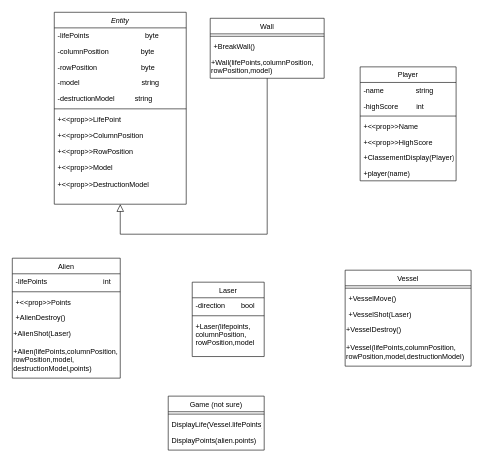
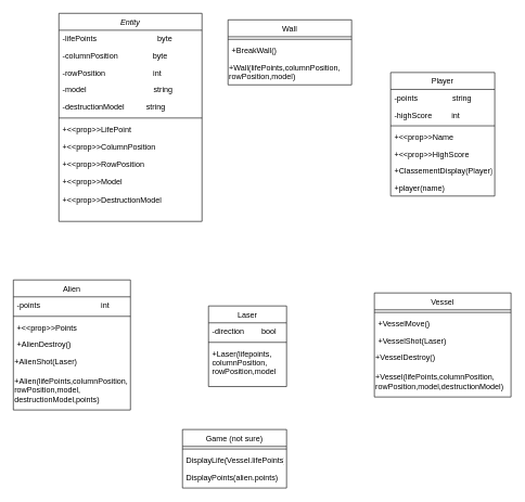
  <mxCell id="0" />
  <mxCell id="1" parent="0" />
  <mxCell id="2" value="Entity" style="swimlane;fontStyle=2;align=center;verticalAlign=top;childLayout=stackLayout;horizontal=1;startSize=26;horizontalStack=0;resizeParent=1;resizeLast=0;collapsible=1;marginBottom=0;rounded=0;shadow=0;strokeWidth=1;" parent="1" vertex="1"><mxGeometry x="90" y="20" width="220" height="320" as="geometry"><mxRectangle x="230" y="140" width="160" height="26" as="alternateBounds" /></mxGeometry></mxCell>
  <mxCell id="3" value="-lifePoints                            byte" style="text;align=left;verticalAlign=top;spacingLeft=4;spacingRight=4;overflow=hidden;rotatable=0;points=[[0,0.5],[1,0.5]];portConstraint=eastwest;" parent="2" vertex="1"><mxGeometry y="26" width="220" height="26" as="geometry" /></mxCell>
  <mxCell id="4" value="-columnPosition                byte" style="text;align=left;verticalAlign=top;spacingLeft=4;spacingRight=4;overflow=hidden;rotatable=0;points=[[0,0.5],[1,0.5]];portConstraint=eastwest;rounded=0;shadow=0;html=0;" parent="2" vertex="1"><mxGeometry y="52" width="220" height="26" as="geometry" /></mxCell>
- <mxCell id="5" value="-rowPosition                      byte" style="text;align=left;verticalAlign=top;spacingLeft=4;spacingRight=4;overflow=hidden;rotatable=0;points=[[0,0.5],[1,0.5]];portConstraint=eastwest;rounded=0;shadow=0;html=0;" parent="2" vertex="1"><mxGeometry y="78" width="220" height="26" as="geometry" /></mxCell>
+ <mxCell id="5" value="-rowPosition                      int" style="text;align=left;verticalAlign=top;spacingLeft=4;spacingRight=4;overflow=hidden;rotatable=0;points=[[0,0.5],[1,0.5]];portConstraint=eastwest;rounded=0;shadow=0;html=0;" parent="2" vertex="1"><mxGeometry y="78" width="220" height="26" as="geometry" /></mxCell>
  <mxCell id="6" value="-model                               string" style="text;align=left;verticalAlign=top;spacingLeft=4;spacingRight=4;overflow=hidden;rotatable=0;points=[[0,0.5],[1,0.5]];portConstraint=eastwest;rounded=0;shadow=0;html=0;" parent="2" vertex="1"><mxGeometry y="104" width="220" height="26" as="geometry" /></mxCell>
  <mxCell id="7" value="-destructionModel          string" style="text;align=left;verticalAlign=top;spacingLeft=4;spacingRight=4;overflow=hidden;rotatable=0;points=[[0,0.5],[1,0.5]];portConstraint=eastwest;" parent="2" vertex="1"><mxGeometry y="130" width="220" height="26" as="geometry" /></mxCell>
  <mxCell id="8" value="" style="line;html=1;strokeWidth=1;align=left;verticalAlign=middle;spacingTop=-1;spacingLeft=3;spacingRight=3;rotatable=0;labelPosition=right;points=[];portConstraint=eastwest;" parent="2" vertex="1"><mxGeometry y="156" width="220" height="10" as="geometry" /></mxCell>
  <mxCell id="9" value="+&lt;&lt;prop&gt;&gt;LifePoint" style="text;align=left;verticalAlign=top;spacingLeft=4;spacingRight=4;overflow=hidden;rotatable=0;points=[[0,0.5],[1,0.5]];portConstraint=eastwest;" parent="2" vertex="1"><mxGeometry y="166" width="220" height="26" as="geometry" /></mxCell>
  <mxCell id="10" value="+&lt;&lt;prop&gt;&gt;ColumnPosition" style="text;align=left;verticalAlign=top;spacingLeft=4;spacingRight=4;overflow=hidden;rotatable=0;points=[[0,0.5],[1,0.5]];portConstraint=eastwest;" parent="2" vertex="1"><mxGeometry y="192" width="220" height="26" as="geometry" /></mxCell>
  <mxCell id="11" value="+&lt;&lt;prop&gt;&gt;RowPosition" style="text;align=left;verticalAlign=top;spacingLeft=4;spacingRight=4;overflow=hidden;rotatable=0;points=[[0,0.5],[1,0.5]];portConstraint=eastwest;" parent="2" vertex="1"><mxGeometry y="218" width="220" height="28" as="geometry" /></mxCell>
  <mxCell id="12" value="+&lt;&lt;prop&gt;&gt;Model" style="text;align=left;verticalAlign=top;spacingLeft=4;spacingRight=4;overflow=hidden;rotatable=0;points=[[0,0.5],[1,0.5]];portConstraint=eastwest;" parent="2" vertex="1"><mxGeometry y="246" width="220" height="28" as="geometry" /></mxCell>
  <mxCell id="13" value="+&lt;&lt;prop&gt;&gt;DestructionModel" style="text;align=left;verticalAlign=top;spacingLeft=4;spacingRight=4;overflow=hidden;rotatable=0;points=[[0,0.5],[1,0.5]];portConstraint=eastwest;" parent="2" vertex="1"><mxGeometry y="274" width="220" height="28" as="geometry" /></mxCell>
  <mxCell id="14" value="Alien" style="swimlane;fontStyle=0;align=center;verticalAlign=top;childLayout=stackLayout;horizontal=1;startSize=26;horizontalStack=0;resizeParent=1;resizeLast=0;collapsible=1;marginBottom=0;rounded=0;shadow=0;strokeWidth=1;" parent="1" vertex="1"><mxGeometry x="20" y="430" width="180" height="200" as="geometry"><mxRectangle x="130" y="380" width="160" height="26" as="alternateBounds" /></mxGeometry></mxCell>
- <mxCell id="15" value="-lifePoints                            int" style="text;align=left;verticalAlign=top;spacingLeft=4;spacingRight=4;overflow=hidden;rotatable=0;points=[[0,0.5],[1,0.5]];portConstraint=eastwest;" parent="14" vertex="1"><mxGeometry y="26" width="180" height="26" as="geometry" /></mxCell>
+ <mxCell id="15" value="-points                            int" style="text;align=left;verticalAlign=top;spacingLeft=4;spacingRight=4;overflow=hidden;rotatable=0;points=[[0,0.5],[1,0.5]];portConstraint=eastwest;" parent="14" vertex="1"><mxGeometry y="26" width="180" height="26" as="geometry" /></mxCell>
  <mxCell id="16" value="" style="line;html=1;strokeWidth=1;align=left;verticalAlign=middle;spacingTop=-1;spacingLeft=3;spacingRight=3;rotatable=0;labelPosition=right;points=[];portConstraint=eastwest;" parent="14" vertex="1"><mxGeometry y="52" width="180" height="8" as="geometry" /></mxCell>
  <mxCell id="17" value="+&lt;&lt;prop&gt;&gt;Points" style="text;align=left;verticalAlign=top;spacingLeft=4;spacingRight=4;overflow=hidden;rotatable=0;points=[[0,0.5],[1,0.5]];portConstraint=eastwest;fontStyle=0" parent="14" vertex="1"><mxGeometry y="60" width="180" height="26" as="geometry" /></mxCell>
  <mxCell id="18" value="+AlienDestroy()" style="text;align=left;verticalAlign=top;spacingLeft=4;spacingRight=4;overflow=hidden;rotatable=0;points=[[0,0.5],[1,0.5]];portConstraint=eastwest;fontStyle=0" parent="14" vertex="1"><mxGeometry y="86" width="180" height="26" as="geometry" /></mxCell>
  <mxCell id="19" value="+AlienShot(Laser)" style="text;whiteSpace=wrap;html=1;" parent="14" vertex="1"><mxGeometry y="112" width="180" height="30" as="geometry" /></mxCell>
  <mxCell id="20" value="+Alien(lifePoints,columnPosition,&lt;br&gt;rowPosition,model,&lt;br&gt;destructionModel,points)" style="text;whiteSpace=wrap;html=1;" parent="14" vertex="1"><mxGeometry y="142" width="180" height="30" as="geometry" /></mxCell>
  <mxCell id="21" value="Vessel" style="swimlane;fontStyle=0;align=center;verticalAlign=top;childLayout=stackLayout;horizontal=1;startSize=26;horizontalStack=0;resizeParent=1;resizeLast=0;collapsible=1;marginBottom=0;rounded=0;shadow=0;strokeWidth=1;" parent="1" vertex="1"><mxGeometry x="575" y="450" width="210" height="160" as="geometry"><mxRectangle x="340" y="380" width="170" height="26" as="alternateBounds" /></mxGeometry></mxCell>
  <mxCell id="22" value="" style="line;html=1;strokeWidth=1;align=left;verticalAlign=middle;spacingTop=-1;spacingLeft=3;spacingRight=3;rotatable=0;labelPosition=right;points=[];portConstraint=eastwest;" parent="21" vertex="1"><mxGeometry y="26" width="210" height="8" as="geometry" /></mxCell>
  <mxCell id="23" value="+VesselMove()" style="text;align=left;verticalAlign=top;spacingLeft=4;spacingRight=4;overflow=hidden;rotatable=0;points=[[0,0.5],[1,0.5]];portConstraint=eastwest;fontStyle=0" parent="21" vertex="1"><mxGeometry y="34" width="210" height="26" as="geometry" /></mxCell>
  <mxCell id="24" value="+VesselShot(Laser)" style="text;align=left;verticalAlign=top;spacingLeft=4;spacingRight=4;overflow=hidden;rotatable=0;points=[[0,0.5],[1,0.5]];portConstraint=eastwest;fontStyle=0" parent="21" vertex="1"><mxGeometry y="60" width="210" height="26" as="geometry" /></mxCell>
  <mxCell id="25" value="+VesselDestroy()" style="text;whiteSpace=wrap;html=1;" parent="21" vertex="1"><mxGeometry y="86" width="210" height="30" as="geometry" /></mxCell>
  <mxCell id="26" value="+Vessel(lifePoints,columnPosition,&lt;br&gt;rowPosition,model,destructionModel)" style="text;whiteSpace=wrap;html=1;" parent="21" vertex="1"><mxGeometry y="116" width="210" height="30" as="geometry" /></mxCell>
  <mxCell id="27" value="Game (not sure)" style="swimlane;fontStyle=0;align=center;verticalAlign=top;childLayout=stackLayout;horizontal=1;startSize=26;horizontalStack=0;resizeParent=1;resizeLast=0;collapsible=1;marginBottom=0;rounded=0;shadow=0;strokeWidth=1;" parent="1" vertex="1"><mxGeometry x="280" y="660" width="160" height="90" as="geometry"><mxRectangle x="550" y="140" width="160" height="26" as="alternateBounds" /></mxGeometry></mxCell>
  <mxCell id="28" value="" style="line;html=1;strokeWidth=1;align=left;verticalAlign=middle;spacingTop=-1;spacingLeft=3;spacingRight=3;rotatable=0;labelPosition=right;points=[];portConstraint=eastwest;" parent="27" vertex="1"><mxGeometry y="26" width="160" height="8" as="geometry" /></mxCell>
  <mxCell id="29" value="DisplayLife(Vessel.lifePoints)" style="text;align=left;verticalAlign=top;spacingLeft=4;spacingRight=4;overflow=hidden;rotatable=0;points=[[0,0.5],[1,0.5]];portConstraint=eastwest;" parent="27" vertex="1"><mxGeometry y="34" width="160" height="26" as="geometry" /></mxCell>
  <mxCell id="30" value="DisplayPoints(alien.points)" style="text;align=left;verticalAlign=top;spacingLeft=4;spacingRight=4;overflow=hidden;rotatable=0;points=[[0,0.5],[1,0.5]];portConstraint=eastwest;" parent="27" vertex="1"><mxGeometry y="60" width="160" height="26" as="geometry" /></mxCell>
  <mxCell id="31" value="Wall" style="swimlane;fontStyle=0;align=center;verticalAlign=top;childLayout=stackLayout;horizontal=1;startSize=26;horizontalStack=0;resizeParent=1;resizeLast=0;collapsible=1;marginBottom=0;rounded=0;shadow=0;strokeWidth=1;" parent="1" vertex="1"><mxGeometry x="350" y="30" width="190" height="100" as="geometry"><mxRectangle x="130" y="380" width="160" height="26" as="alternateBounds" /></mxGeometry></mxCell>
  <mxCell id="32" value="" style="line;html=1;strokeWidth=1;align=left;verticalAlign=middle;spacingTop=-1;spacingLeft=3;spacingRight=3;rotatable=0;labelPosition=right;points=[];portConstraint=eastwest;" parent="31" vertex="1"><mxGeometry y="26" width="190" height="8" as="geometry" /></mxCell>
  <mxCell id="33" value="+BreakWall()" style="text;align=left;verticalAlign=top;spacingLeft=4;spacingRight=4;overflow=hidden;rotatable=0;points=[[0,0.5],[1,0.5]];portConstraint=eastwest;fontStyle=0" parent="31" vertex="1"><mxGeometry y="34" width="190" height="26" as="geometry" /></mxCell>
  <mxCell id="34" value="+Wall(lifePoints,columnPosition,&lt;br&gt;rowPosition,model)" style="text;whiteSpace=wrap;html=1;" parent="31" vertex="1"><mxGeometry y="60" width="190" height="30" as="geometry" /></mxCell>
- <mxCell id="35" value="" style="endArrow=block;endSize=10;endFill=0;shadow=0;strokeWidth=1;rounded=0;edgeStyle=elbowEdgeStyle;elbow=vertical;entryX=0.5;entryY=1;entryDx=0;entryDy=0;exitX=0.5;exitY=1;exitDx=0;exitDy=0;" parent="1" source="31" target="2" edge="1"><mxGeometry width="160" relative="1" as="geometry"><mxPoint x="420" y="200" as="sourcePoint" /><mxPoint x="190" y="340" as="targetPoint" /><Array as="points"><mxPoint x="330" y="390" /><mxPoint x="250" y="340" /><mxPoint x="240" y="340" /></Array></mxGeometry></mxCell>
  <mxCell id="36" value="Player" style="swimlane;fontStyle=0;align=center;verticalAlign=top;childLayout=stackLayout;horizontal=1;startSize=26;horizontalStack=0;resizeParent=1;resizeLast=0;collapsible=1;marginBottom=0;rounded=0;shadow=0;strokeWidth=1;" parent="1" vertex="1"><mxGeometry x="600" y="111" width="160" height="190" as="geometry"><mxRectangle x="500" y="525" width="160" height="26" as="alternateBounds" /></mxGeometry></mxCell>
- <mxCell id="37" value="-name                string" style="text;align=left;verticalAlign=top;spacingLeft=4;spacingRight=4;overflow=hidden;rotatable=0;points=[[0,0.5],[1,0.5]];portConstraint=eastwest;" parent="36" vertex="1"><mxGeometry y="26" width="160" height="26" as="geometry" /></mxCell>
+ <mxCell id="37" value="-points                string" style="text;align=left;verticalAlign=top;spacingLeft=4;spacingRight=4;overflow=hidden;rotatable=0;points=[[0,0.5],[1,0.5]];portConstraint=eastwest;" parent="36" vertex="1"><mxGeometry y="26" width="160" height="26" as="geometry" /></mxCell>
  <mxCell id="38" value="-highScore         int" style="text;align=left;verticalAlign=top;spacingLeft=4;spacingRight=4;overflow=hidden;rotatable=0;points=[[0,0.5],[1,0.5]];portConstraint=eastwest;rounded=0;shadow=0;html=0;" parent="36" vertex="1"><mxGeometry y="52" width="160" height="26" as="geometry" /></mxCell>
  <mxCell id="39" value="" style="line;html=1;strokeWidth=1;align=left;verticalAlign=middle;spacingTop=-1;spacingLeft=3;spacingRight=3;rotatable=0;labelPosition=right;points=[];portConstraint=eastwest;" parent="36" vertex="1"><mxGeometry y="78" width="160" height="8" as="geometry" /></mxCell>
  <mxCell id="40" value="+&lt;&lt;prop&gt;&gt;Name" style="text;align=left;verticalAlign=top;spacingLeft=4;spacingRight=4;overflow=hidden;rotatable=0;points=[[0,0.5],[1,0.5]];portConstraint=eastwest;fontStyle=0" parent="36" vertex="1"><mxGeometry y="86" width="160" height="26" as="geometry" /></mxCell>
  <mxCell id="41" value="+&lt;&lt;prop&gt;&gt;HighScore" style="text;align=left;verticalAlign=top;spacingLeft=4;spacingRight=4;overflow=hidden;rotatable=0;points=[[0,0.5],[1,0.5]];portConstraint=eastwest;fontStyle=0" parent="36" vertex="1"><mxGeometry y="112" width="160" height="26" as="geometry" /></mxCell>
  <mxCell id="42" value="+ClassementDisplay(Player)" style="text;align=left;verticalAlign=top;spacingLeft=4;spacingRight=4;overflow=hidden;rotatable=0;points=[[0,0.5],[1,0.5]];portConstraint=eastwest;fontStyle=0" parent="36" vertex="1"><mxGeometry y="138" width="160" height="26" as="geometry" /></mxCell>
  <mxCell id="43" value="+player(name)" style="text;align=left;verticalAlign=top;spacingLeft=4;spacingRight=4;overflow=hidden;rotatable=0;points=[[0,0.5],[1,0.5]];portConstraint=eastwest;fontStyle=0" parent="36" vertex="1"><mxGeometry y="164" width="160" height="26" as="geometry" /></mxCell>
  <mxCell id="44" value="Laser" style="swimlane;fontStyle=0;align=center;verticalAlign=top;childLayout=stackLayout;horizontal=1;startSize=26;horizontalStack=0;resizeParent=1;resizeLast=0;collapsible=1;marginBottom=0;rounded=0;shadow=0;strokeWidth=1;" parent="1" vertex="1"><mxGeometry x="320" y="470" width="120" height="124" as="geometry"><mxRectangle x="550" y="140" width="160" height="26" as="alternateBounds" /></mxGeometry></mxCell>
  <mxCell id="45" value="-direction        bool" style="text;align=left;verticalAlign=top;spacingLeft=4;spacingRight=4;overflow=hidden;rotatable=0;points=[[0,0.5],[1,0.5]];portConstraint=eastwest;" vertex="1" parent="44"><mxGeometry y="26" width="120" height="26" as="geometry" /></mxCell>
  <mxCell id="46" value="" style="line;html=1;strokeWidth=1;align=left;verticalAlign=middle;spacingTop=-1;spacingLeft=3;spacingRight=3;rotatable=0;labelPosition=right;points=[];portConstraint=eastwest;" parent="44" vertex="1"><mxGeometry y="52" width="120" height="8" as="geometry" /></mxCell>
  <mxCell id="47" value="+Laser(lifepoints,&#10;columnPosition,&#10;rowPosition,model" style="text;align=left;verticalAlign=top;spacingLeft=4;spacingRight=4;overflow=hidden;rotatable=0;points=[[0,0.5],[1,0.5]];portConstraint=eastwest;" parent="44" vertex="1"><mxGeometry y="60" width="120" height="64" as="geometry" /></mxCell>
